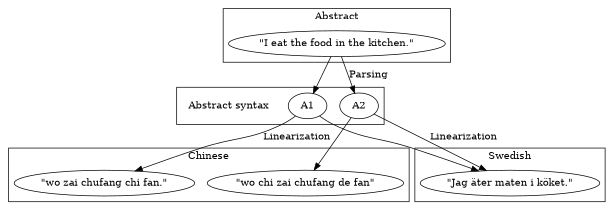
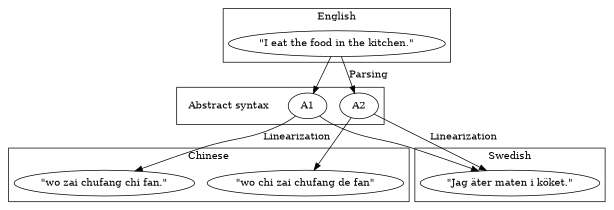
  digraph {
    n1 [label="\"I eat the food in the kitchen.\""]
    A1
    A2
    "Abstract syntax" [shape=plaintext]
    n5 [label="\"wo zai chufang chi fan.\""]
    n6 [label="\"wo chi zai chufang de fan\""]
    n7 [label="\"Jag äter maten i köket.\""]
    subgraph cluster_1 {
-     label=Abstract
+     label=English
      n1
    }
    subgraph cluster_2 {
      A1
      A2
      "Abstract syntax"
    }
    subgraph cluster_3 {
      label=Chinese
      n5
      n6
    }
    subgraph cluster_4 {
      label=Swedish
      n7
    }
    n1 -> A1
    n1 -> A2 [label=Parsing]
    A1 -> n5 [label=Linearization]
    A1 -> n7
    A2 -> n6
    A2 -> n7 [label=Linearization]
  }
